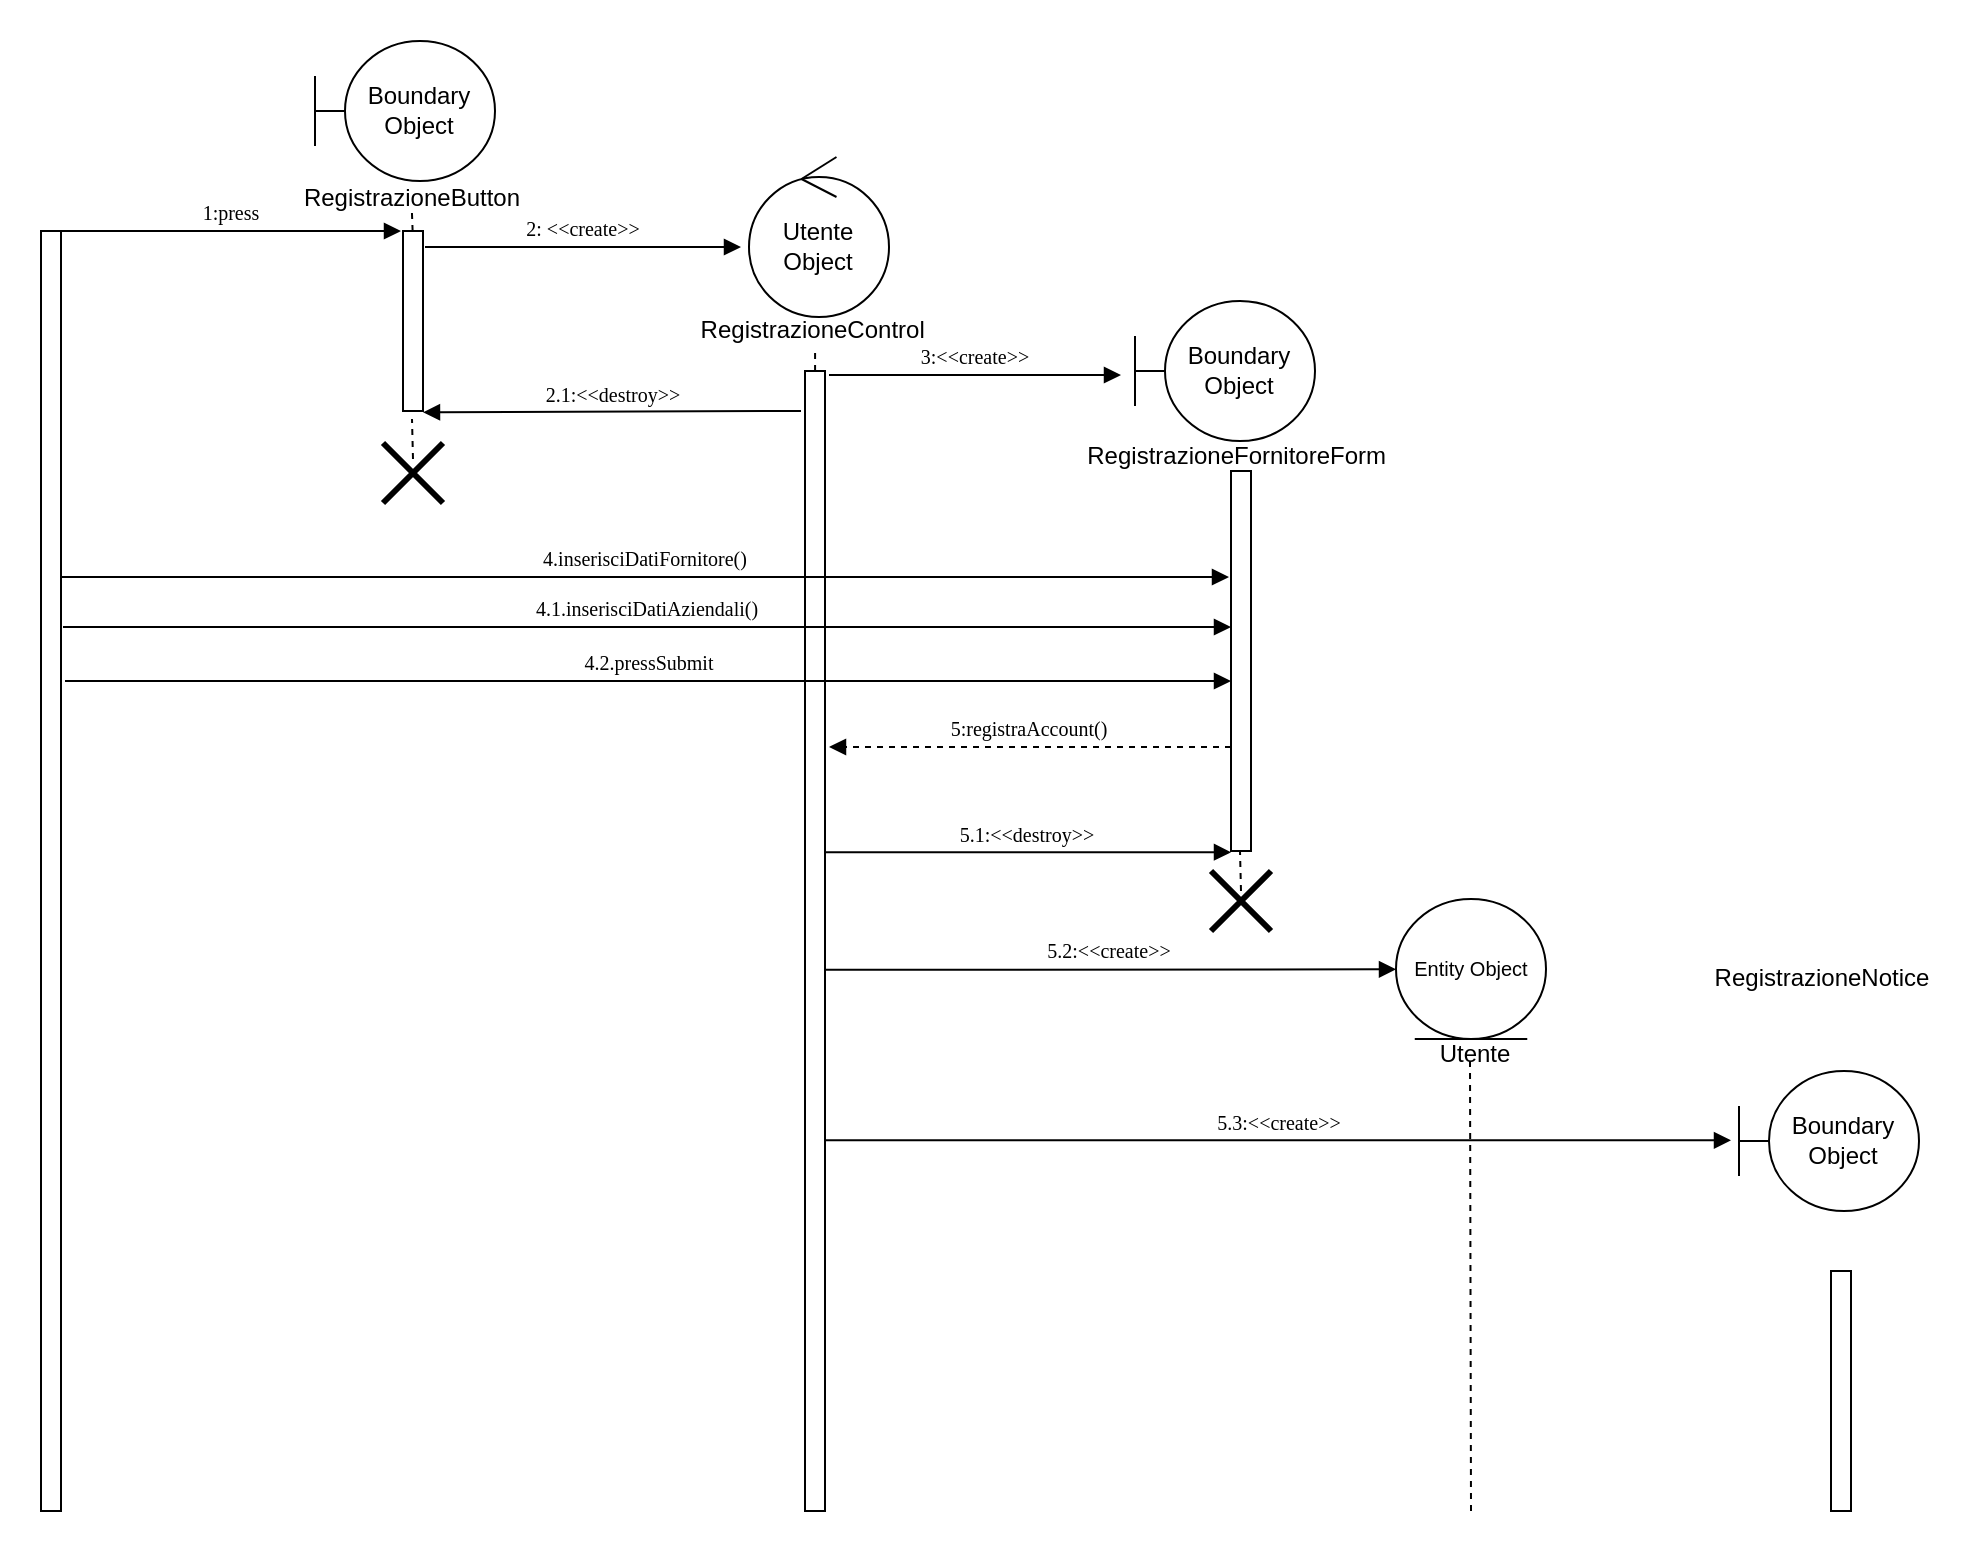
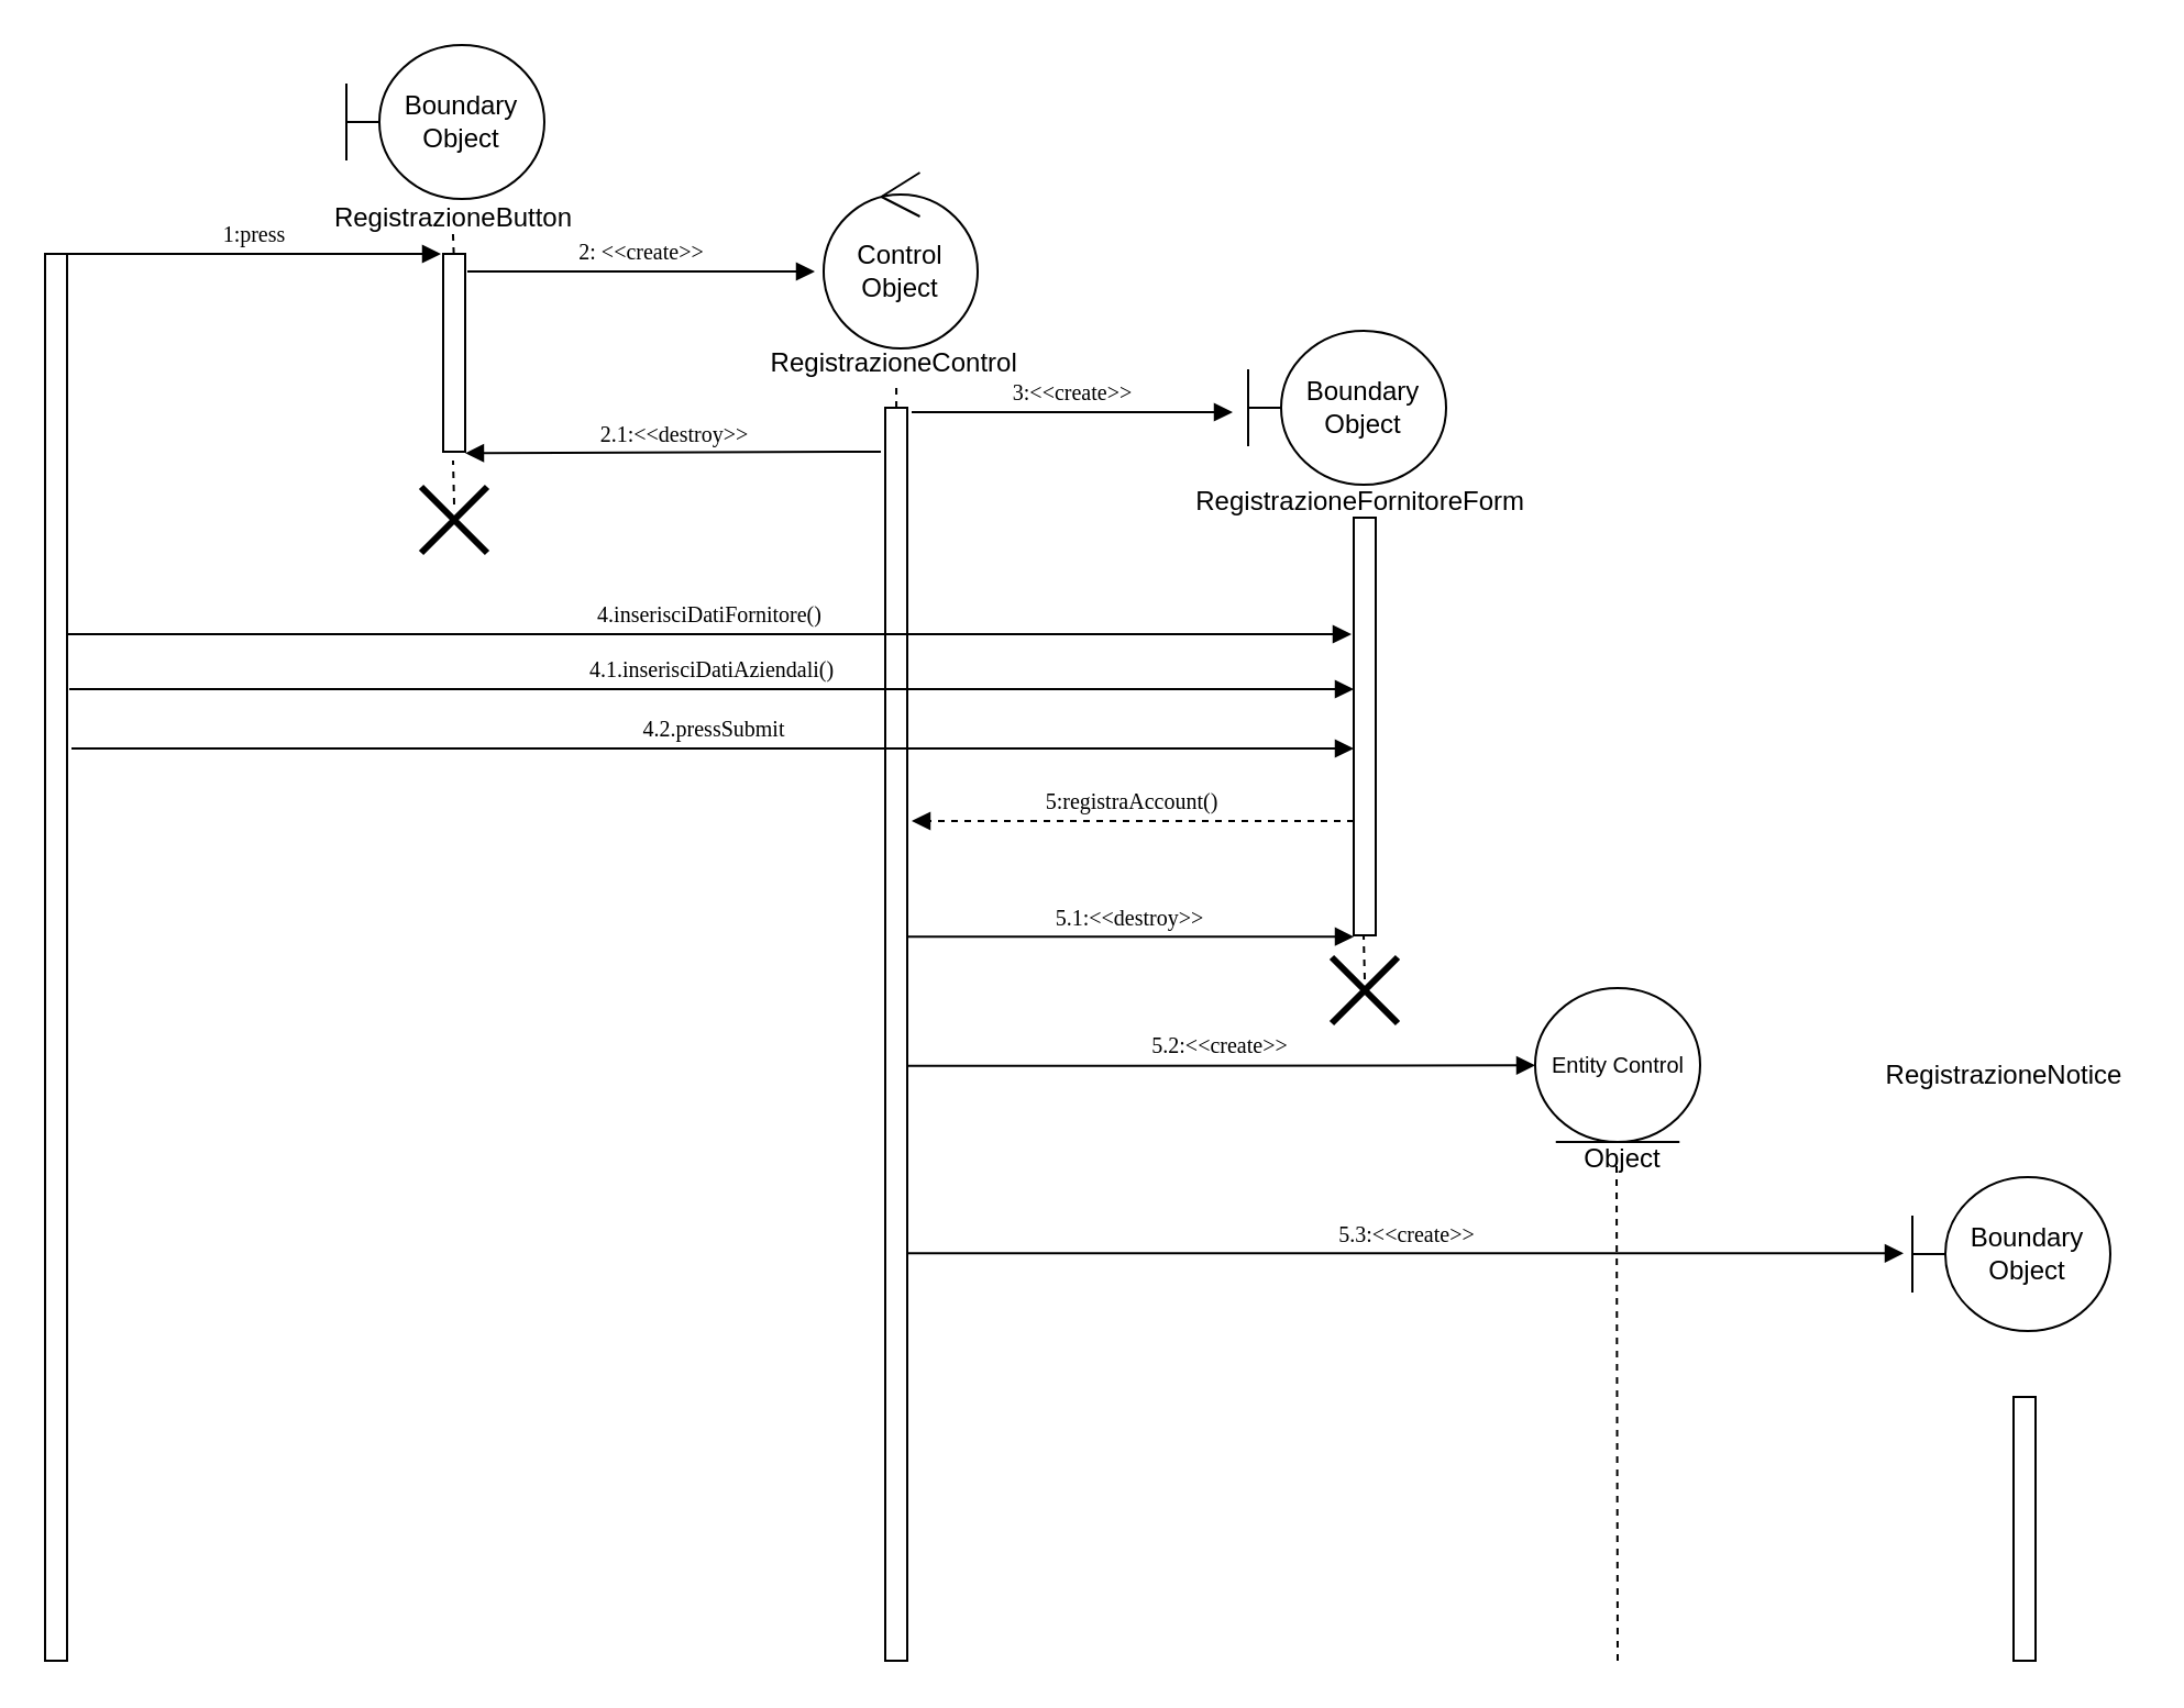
  <mxCell id="0" />
  <mxCell id="1" parent="0" />
  <mxCell id="2" value="" style="html=1;points=[];perimeter=orthogonalPerimeter;rounded=0;shadow=0;comic=0;labelBackgroundColor=none;strokeWidth=1;fontFamily=Verdana;fontSize=12;align=center;" parent="1" vertex="1"><mxGeometry x="615" y="235" width="10" height="190" as="geometry" /></mxCell>
  <mxCell id="3" value="&lt;font style=&quot;font-size: 10px&quot;&gt;3:&amp;lt;&amp;lt;create&amp;gt;&amp;gt;&lt;/font&gt;" style="html=1;verticalAlign=bottom;endArrow=block;labelBackgroundColor=none;fontFamily=Verdana;fontSize=12;edgeStyle=elbowEdgeStyle;elbow=vertical;" parent="1" edge="1"><mxGeometry relative="1" as="geometry"><mxPoint x="414" y="187" as="sourcePoint" /><Array as="points"><mxPoint x="419" y="187" /></Array><mxPoint x="560" y="187" as="targetPoint" /></mxGeometry></mxCell>
  <mxCell id="4" value="&lt;font style=&quot;font-size: 10px&quot;&gt;1:press&lt;/font&gt;" style="html=1;verticalAlign=bottom;endArrow=block;labelBackgroundColor=none;fontFamily=Verdana;fontSize=12;edgeStyle=elbowEdgeStyle;elbow=vertical;exitX=1;exitY=0;exitDx=0;exitDy=0;exitPerimeter=0;" parent="1" source="5" edge="1"><mxGeometry relative="1" as="geometry"><mxPoint x="59" y="115" as="sourcePoint" /><mxPoint x="200" y="115" as="targetPoint" /></mxGeometry></mxCell>
  <mxCell id="5" value="" style="html=1;points=[];perimeter=orthogonalPerimeter;rounded=0;shadow=0;comic=0;labelBackgroundColor=none;strokeWidth=1;fontFamily=Verdana;fontSize=12;align=center;" parent="1" vertex="1"><mxGeometry x="20" y="115" width="10" height="640" as="geometry" /></mxCell>
  <mxCell id="6" value="" style="html=1;points=[];perimeter=orthogonalPerimeter;rounded=0;shadow=0;comic=0;labelBackgroundColor=none;strokeWidth=1;fontFamily=Verdana;fontSize=12;align=center;" parent="1" vertex="1"><mxGeometry x="402" y="185" width="10" height="570" as="geometry" /></mxCell>
  <mxCell id="7" value="" style="endArrow=none;dashed=1;html=1;" parent="1" edge="1"><mxGeometry width="50" height="50" relative="1" as="geometry"><mxPoint x="206" y="229" as="sourcePoint" /><mxPoint x="205.5" y="209" as="targetPoint" /></mxGeometry></mxCell>
  <mxCell id="8" value="Boundary Object" style="shape=umlBoundary;whiteSpace=wrap;html=1;" parent="1" vertex="1"><mxGeometry x="157" y="20" width="90" height="70" as="geometry" /></mxCell>
  <mxCell id="9" value="RegistrazioneButton" style="text;align=center;fontStyle=0;verticalAlign=middle;spacingLeft=3;spacingRight=3;strokeColor=none;rotatable=0;points=[[0,0.5],[1,0.5]];portConstraint=eastwest;" parent="1" vertex="1"><mxGeometry x="141" y="85" width="130" height="26" as="geometry" /></mxCell>
- <mxCell id="10" value="Utente Object" style="ellipse;shape=umlControl;whiteSpace=wrap;html=1;" parent="1" vertex="1"><mxGeometry x="374" y="78" width="70" height="80" as="geometry" /></mxCell>
+ <mxCell id="10" value="Control Object" style="ellipse;shape=umlControl;whiteSpace=wrap;html=1;" parent="1" vertex="1"><mxGeometry x="374" y="78" width="70" height="80" as="geometry" /></mxCell>
  <mxCell id="11" value="&lt;font style=&quot;font-size: 10px&quot;&gt;2: &amp;lt;&amp;lt;create&amp;gt;&amp;gt;&lt;/font&gt;" style="html=1;verticalAlign=bottom;endArrow=block;labelBackgroundColor=none;fontFamily=Verdana;fontSize=12;edgeStyle=elbowEdgeStyle;elbow=vertical;" parent="1" edge="1"><mxGeometry relative="1" as="geometry"><mxPoint x="212" y="123" as="sourcePoint" /><mxPoint x="370" y="123" as="targetPoint" /></mxGeometry></mxCell>
  <mxCell id="12" value="RegistrazioneControl " style="text;align=center;fontStyle=0;verticalAlign=middle;spacingLeft=3;spacingRight=3;strokeColor=none;rotatable=0;points=[[0,0.5],[1,0.5]];portConstraint=eastwest;" parent="1" vertex="1"><mxGeometry x="348" y="146" width="120" height="36" as="geometry" /></mxCell>
  <mxCell id="13" value="" style="shape=umlDestroy;whiteSpace=wrap;html=1;strokeWidth=3;" parent="1" vertex="1"><mxGeometry x="191" y="221" width="30" height="30" as="geometry" /></mxCell>
  <mxCell id="14" value="Boundary Object" style="shape=umlBoundary;whiteSpace=wrap;html=1;" parent="1" vertex="1"><mxGeometry x="567" y="150" width="90" height="70" as="geometry" /></mxCell>
  <mxCell id="15" value="RegistrazioneFornitoreForm " style="text;align=center;fontStyle=0;verticalAlign=middle;spacingLeft=3;spacingRight=3;strokeColor=none;rotatable=0;points=[[0,0.5],[1,0.5]];portConstraint=eastwest;" parent="1" vertex="1"><mxGeometry x="560" y="209" width="120" height="36" as="geometry" /></mxCell>
  <mxCell id="16" value="&lt;span style=&quot;font-size: 10px&quot;&gt;4.inserisciDatiFornitore()&lt;/span&gt;" style="html=1;verticalAlign=bottom;endArrow=block;labelBackgroundColor=none;fontFamily=Verdana;fontSize=12;edgeStyle=elbowEdgeStyle;elbow=vertical;" parent="1" edge="1"><mxGeometry relative="1" as="geometry"><mxPoint x="30" y="288" as="sourcePoint" /><Array as="points"><mxPoint x="43" y="288" /></Array><mxPoint x="614" y="288" as="targetPoint" /></mxGeometry></mxCell>
  <mxCell id="17" value="&lt;span style=&quot;font-size: 10px&quot;&gt;4.2.pressSubmit&lt;/span&gt;" style="html=1;verticalAlign=bottom;endArrow=block;labelBackgroundColor=none;fontFamily=Verdana;fontSize=12;edgeStyle=elbowEdgeStyle;elbow=vertical;" parent="1" edge="1"><mxGeometry relative="1" as="geometry"><mxPoint x="32" y="340" as="sourcePoint" /><Array as="points" /><mxPoint x="615" y="340.07" as="targetPoint" /></mxGeometry></mxCell>
  <mxCell id="18" value="" style="endArrow=none;dashed=1;html=1;" parent="1" edge="1"><mxGeometry width="50" height="50" relative="1" as="geometry"><mxPoint x="620" y="445" as="sourcePoint" /><mxPoint x="619.5" y="425" as="targetPoint" /></mxGeometry></mxCell>
  <mxCell id="19" value="" style="shape=umlDestroy;whiteSpace=wrap;html=1;strokeWidth=3;" parent="1" vertex="1"><mxGeometry x="605" y="435" width="30" height="30" as="geometry" /></mxCell>
- <mxCell id="20" value="Entity Object" style="ellipse;shape=umlEntity;whiteSpace=wrap;html=1;fontSize=10;" parent="1" vertex="1"><mxGeometry x="697.5" y="449" width="75" height="70" as="geometry" /></mxCell>
- <mxCell id="21" value="Utente" style="text;align=center;fontStyle=0;verticalAlign=middle;spacingLeft=3;spacingRight=3;strokeColor=none;rotatable=0;points=[[0,0.5],[1,0.5]];portConstraint=eastwest;fontSize=12;" parent="1" vertex="1"><mxGeometry x="697.5" y="513" width="80" height="26" as="geometry" /></mxCell>
+ <mxCell id="20" value="Entity Control" style="ellipse;shape=umlEntity;whiteSpace=wrap;html=1;fontSize=10;" parent="1" vertex="1"><mxGeometry x="697.5" y="449" width="75" height="70" as="geometry" /></mxCell>
+ <mxCell id="21" value="Object" style="text;align=center;fontStyle=0;verticalAlign=middle;spacingLeft=3;spacingRight=3;strokeColor=none;rotatable=0;points=[[0,0.5],[1,0.5]];portConstraint=eastwest;fontSize=12;" parent="1" vertex="1"><mxGeometry x="697.5" y="513" width="80" height="26" as="geometry" /></mxCell>
  <mxCell id="22" value="Boundary Object" style="shape=umlBoundary;whiteSpace=wrap;html=1;fontSize=12;" parent="1" vertex="1"><mxGeometry x="869" y="535" width="90" height="70" as="geometry" /></mxCell>
  <mxCell id="23" value="RegistrazioneNotice" style="text;align=center;fontStyle=0;verticalAlign=middle;spacingLeft=3;spacingRight=3;strokeColor=none;rotatable=0;points=[[0,0.5],[1,0.5]];portConstraint=eastwest;fontSize=12;" parent="1" vertex="1"><mxGeometry x="851" y="475" width="120" height="26" as="geometry" /></mxCell>
  <mxCell id="24" value="" style="endArrow=none;dashed=1;html=1;fontSize=12;" parent="1" edge="1"><mxGeometry width="50" height="50" relative="1" as="geometry"><mxPoint x="735" y="755" as="sourcePoint" /><mxPoint x="734.5" y="529" as="targetPoint" /></mxGeometry></mxCell>
  <mxCell id="25" value="" style="html=1;points=[];perimeter=orthogonalPerimeter;rounded=0;shadow=0;comic=0;labelBackgroundColor=none;strokeWidth=1;fontFamily=Verdana;fontSize=12;align=center;" parent="1" vertex="1"><mxGeometry x="915" y="635" width="10" height="120" as="geometry" /></mxCell>
  <mxCell id="26" value="&lt;span style=&quot;font-size: 10px&quot;&gt;5:registraAccount()&lt;/span&gt;" style="html=1;verticalAlign=bottom;endArrow=block;labelBackgroundColor=none;fontFamily=Verdana;fontSize=12;edgeStyle=elbowEdgeStyle;elbow=vertical;dashed=1;" parent="1" edge="1"><mxGeometry relative="1" as="geometry"><mxPoint x="615" y="373" as="sourcePoint" /><Array as="points"><mxPoint x="560" y="373" /><mxPoint x="520" y="373" /><mxPoint x="500" y="368" /><mxPoint x="590" y="368" /></Array><mxPoint x="414" y="373" as="targetPoint" /></mxGeometry></mxCell>
  <mxCell id="27" value="" style="endArrow=none;dashed=1;html=1;entryX=0.517;entryY=0.806;entryDx=0;entryDy=0;entryPerimeter=0;" parent="1" edge="1"><mxGeometry width="50" height="50" relative="1" as="geometry"><mxPoint x="407.04" y="185" as="sourcePoint" /><mxPoint x="407.04" y="175.016" as="targetPoint" /></mxGeometry></mxCell>
  <mxCell id="28" value="" style="endArrow=none;dashed=1;html=1;" parent="1" edge="1"><mxGeometry width="50" height="50" relative="1" as="geometry"><mxPoint x="205.481" y="106" as="sourcePoint" /><mxPoint x="206" y="120" as="targetPoint" /></mxGeometry></mxCell>
  <mxCell id="29" value="" style="html=1;points=[];perimeter=orthogonalPerimeter;rounded=0;shadow=0;comic=0;labelBackgroundColor=none;strokeWidth=1;fontFamily=Verdana;fontSize=12;align=center;" parent="1" vertex="1"><mxGeometry x="201" y="115" width="10" height="90" as="geometry" /></mxCell>
  <mxCell id="30" value="&lt;span style=&quot;font-size: 10px&quot;&gt;4.1.inserisciDatiAziendali()&lt;/span&gt;" style="html=1;verticalAlign=bottom;endArrow=block;labelBackgroundColor=none;fontFamily=Verdana;fontSize=12;edgeStyle=elbowEdgeStyle;elbow=vertical;" parent="1" edge="1"><mxGeometry relative="1" as="geometry"><mxPoint x="31" y="313" as="sourcePoint" /><Array as="points"><mxPoint x="44" y="313" /></Array><mxPoint x="615" y="313" as="targetPoint" /></mxGeometry></mxCell>
  <mxCell id="31" value="&lt;span style=&quot;font-size: 10px&quot;&gt;2.1:&amp;lt;&amp;lt;destroy&amp;gt;&amp;gt;&lt;/span&gt;" style="html=1;verticalAlign=bottom;endArrow=block;labelBackgroundColor=none;fontFamily=Verdana;fontSize=12;edgeStyle=elbowEdgeStyle;elbow=vertical;exitX=-0.2;exitY=0.035;exitDx=0;exitDy=0;exitPerimeter=0;" parent="1" source="6" edge="1"><mxGeometry relative="1" as="geometry"><mxPoint x="351" y="205" as="sourcePoint" /><Array as="points"><mxPoint x="363" y="205.66" /></Array><mxPoint x="211" y="206" as="targetPoint" /></mxGeometry></mxCell>
  <mxCell id="32" value="&lt;span style=&quot;font-size: 10px&quot;&gt;5.3:&amp;lt;&amp;lt;create&amp;gt;&amp;gt;&lt;/span&gt;" style="html=1;verticalAlign=bottom;endArrow=block;labelBackgroundColor=none;fontFamily=Verdana;fontSize=12;edgeStyle=elbowEdgeStyle;elbow=vertical;" parent="1" edge="1"><mxGeometry relative="1" as="geometry"><mxPoint x="412" y="569.68" as="sourcePoint" /><Array as="points"><mxPoint x="748" y="569.68" /><mxPoint x="425" y="549.68" /></Array><mxPoint x="865" y="570" as="targetPoint" /></mxGeometry></mxCell>
  <mxCell id="33" value="&lt;span style=&quot;font-size: 10px&quot;&gt;5.2:&amp;lt;&amp;lt;create&amp;gt;&amp;gt;&lt;/span&gt;" style="html=1;verticalAlign=bottom;endArrow=block;labelBackgroundColor=none;fontFamily=Verdana;fontSize=12;edgeStyle=elbowEdgeStyle;elbow=vertical;exitX=0.968;exitY=0.499;exitDx=0;exitDy=0;exitPerimeter=0;" parent="1" edge="1"><mxGeometry relative="1" as="geometry"><mxPoint x="411.68" y="484.4" as="sourcePoint" /><Array as="points"><mxPoint x="419.5" y="484.14" /></Array><mxPoint x="697.5" y="484.52" as="targetPoint" /></mxGeometry></mxCell>
  <mxCell id="34" value="&lt;span style=&quot;font-size: 10px&quot;&gt;5.1:&amp;lt;&amp;lt;destroy&amp;gt;&amp;gt;&lt;/span&gt;" style="html=1;verticalAlign=bottom;endArrow=block;labelBackgroundColor=none;fontFamily=Verdana;fontSize=12;edgeStyle=elbowEdgeStyle;elbow=vertical;exitX=1.046;exitY=0.401;exitDx=0;exitDy=0;exitPerimeter=0;" parent="1" edge="1"><mxGeometry relative="1" as="geometry"><mxPoint x="412.46" y="425.6" as="sourcePoint" /><Array as="points"><mxPoint x="342" y="425.62" /></Array><mxPoint x="615" y="426" as="targetPoint" /></mxGeometry></mxCell>
